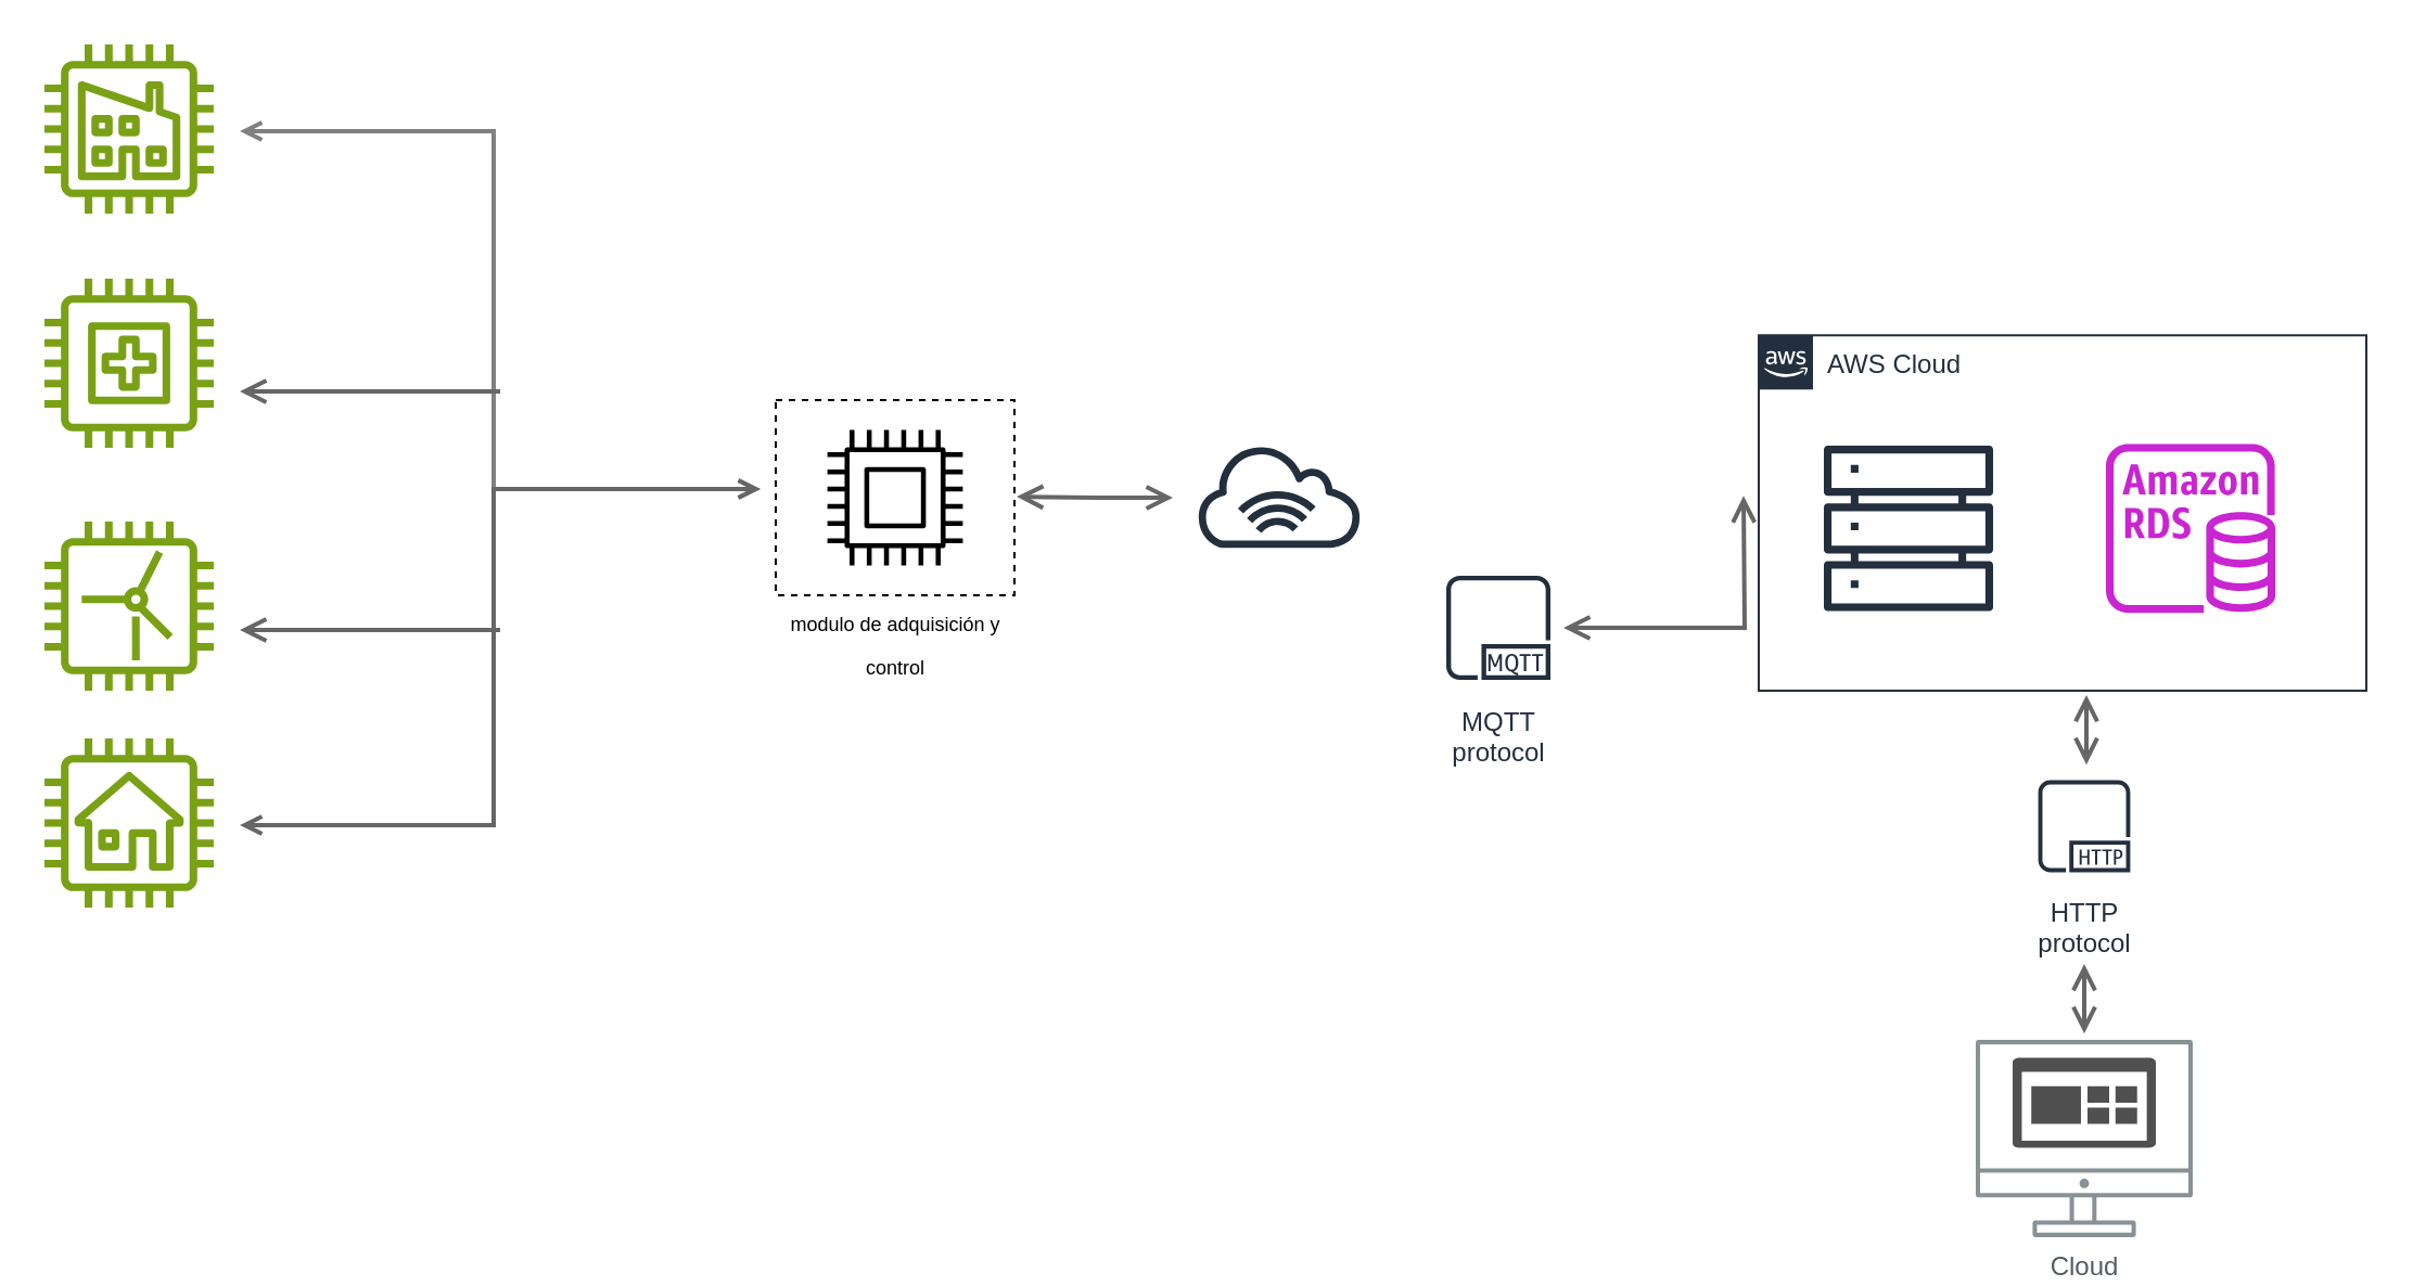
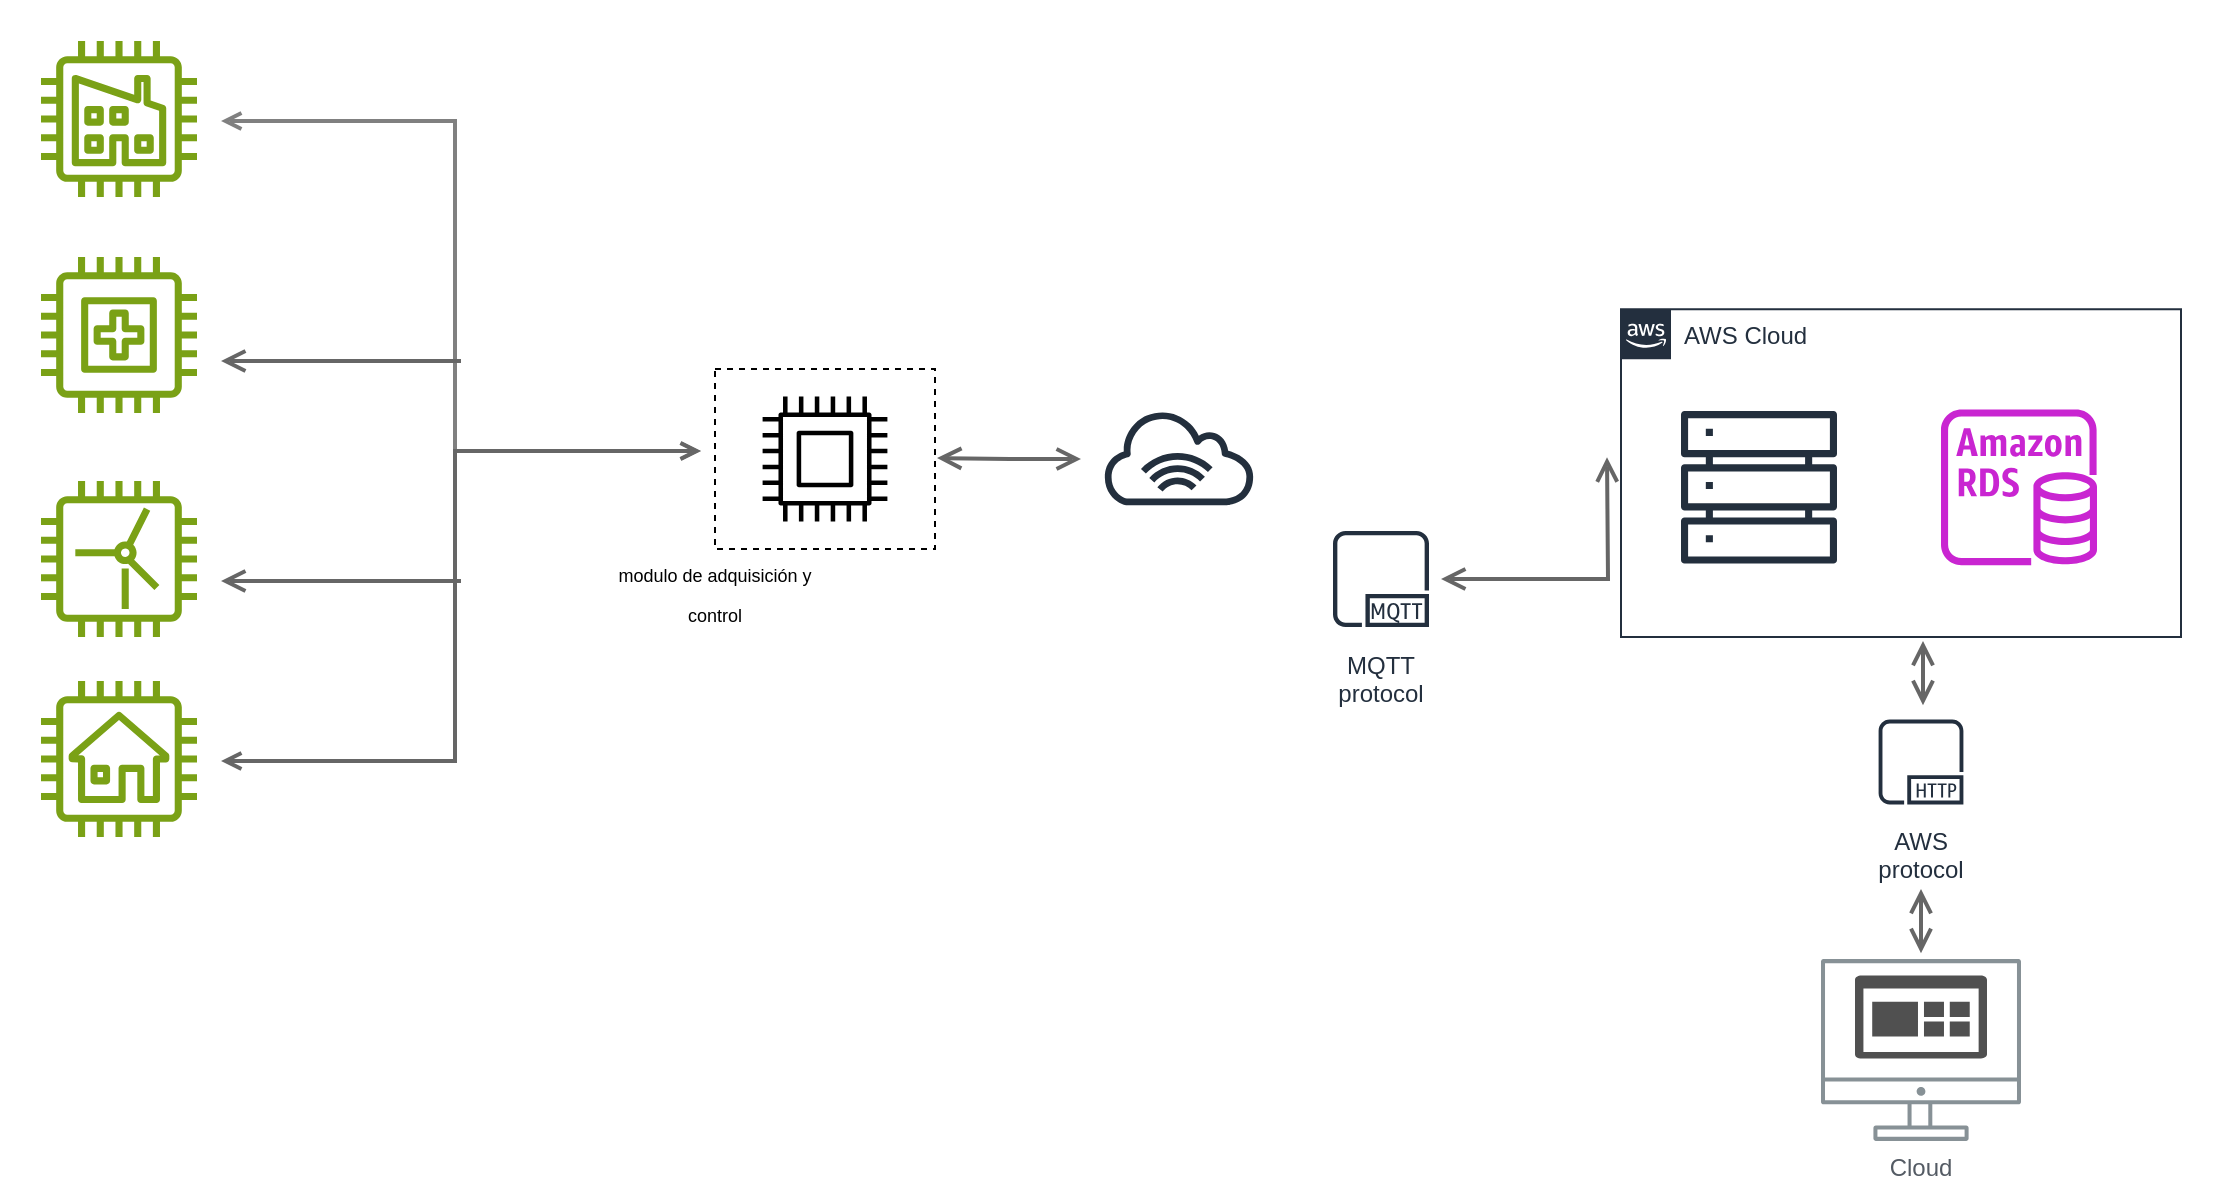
  <mxCell id="0" />
  <mxCell id="1" parent="0" />
  <mxCell id="2" style="edgeStyle=orthogonalEdgeStyle;rounded=0;orthogonalLoop=1;jettySize=auto;html=1;startArrow=open;startFill=0;endArrow=open;endFill=0;strokeColor=#808080;strokeWidth=2;" parent="1" edge="1"><mxGeometry relative="1" as="geometry"><Array as="points"><mxPoint x="227" y="60" /><mxPoint x="227" y="225" /></Array><mxPoint x="110" y="60" as="sourcePoint" /><mxPoint x="350" y="225" as="targetPoint" /></mxGeometry></mxCell>
  <mxCell id="3" style="edgeStyle=orthogonalEdgeStyle;rounded=0;orthogonalLoop=1;jettySize=auto;html=1;startArrow=open;startFill=0;endArrow=open;endFill=0;strokeColor=#666666;strokeWidth=2;fillColor=#f5f5f5;" parent="1" edge="1"><mxGeometry relative="1" as="geometry"><Array as="points"><mxPoint x="110" y="380" /><mxPoint x="227" y="380" /><mxPoint x="227" y="225" /></Array><mxPoint x="110" y="380" as="sourcePoint" /><mxPoint x="350" y="225" as="targetPoint" /></mxGeometry></mxCell>
  <mxCell id="4" value="AWS Cloud" style="points=[[0,0],[0.25,0],[0.5,0],[0.75,0],[1,0],[1,0.25],[1,0.5],[1,0.75],[1,1],[0.75,1],[0.5,1],[0.25,1],[0,1],[0,0.75],[0,0.5],[0,0.25]];outlineConnect=0;gradientColor=none;html=1;whiteSpace=wrap;fontSize=12;fontStyle=0;shape=mxgraph.aws4.group;grIcon=mxgraph.aws4.group_aws_cloud_alt;strokeColor=#232F3E;fillColor=none;verticalAlign=top;align=left;spacingLeft=30;fontColor=#232F3E;dashed=0;labelBackgroundColor=#ffffff;container=1;pointerEvents=0;collapsible=0;recursiveResize=0;" parent="1" vertex="1"><mxGeometry x="810" y="154.17" width="280" height="163.83" as="geometry" /></mxCell>
  <mxCell id="5" value="" style="sketch=0;outlineConnect=0;fontColor=#232F3E;gradientColor=none;fillColor=#232F3D;strokeColor=none;dashed=0;verticalLabelPosition=bottom;verticalAlign=top;align=center;html=1;fontSize=12;fontStyle=0;aspect=fixed;pointerEvents=1;shape=mxgraph.aws4.servers;" vertex="1" parent="4"><mxGeometry x="30" y="50" width="78" height="78" as="geometry" /></mxCell>
  <mxCell id="6" value="" style="sketch=0;outlineConnect=0;fontColor=#232F3E;gradientColor=none;fillColor=#C925D1;strokeColor=none;dashed=0;verticalLabelPosition=bottom;verticalAlign=top;align=center;html=1;fontSize=12;fontStyle=0;aspect=fixed;pointerEvents=1;shape=mxgraph.aws4.rds_instance;" vertex="1" parent="4"><mxGeometry x="160" y="50" width="78" height="78" as="geometry" /></mxCell>
  <mxCell id="7" value="" style="rounded=0;whiteSpace=wrap;html=1;dashed=1;labelBackgroundColor=#ffffff;fillColor=none;gradientColor=none;container=1;pointerEvents=0;collapsible=0;recursiveResize=0;" parent="1" vertex="1"><mxGeometry x="357" y="184" width="110" height="90" as="geometry" /></mxCell>
  <mxCell id="8" value="" style="sketch=0;outlineConnect=0;fontColor=#232F3E;gradientColor=none;fillColor=#232F3D;strokeColor=none;dashed=0;verticalLabelPosition=bottom;verticalAlign=top;align=center;html=1;fontSize=12;fontStyle=0;aspect=fixed;pointerEvents=1;shape=mxgraph.aws4.internet_alt1;" vertex="1" parent="1"><mxGeometry x="550" y="204.17" width="78" height="48" as="geometry" /></mxCell>
  <mxCell id="9" value="" style="sketch=0;points=[[0,0,0],[0.25,0,0],[0.5,0,0],[0.75,0,0],[1,0,0],[0,1,0],[0.25,1,0],[0.5,1,0],[0.75,1,0],[1,1,0],[0,0.25,0],[0,0.5,0],[0,0.75,0],[1,0.25,0],[1,0.5,0],[1,0.75,0]];outlineConnect=0;dashed=0;verticalLabelPosition=bottom;verticalAlign=top;align=center;html=1;fontSize=12;fontStyle=0;aspect=fixed;shape=mxgraph.aws4.resourceIcon;resIcon=mxgraph.aws4.compute;" vertex="1" parent="1"><mxGeometry x="373" y="190" width="78" height="78" as="geometry" /></mxCell>
  <mxCell id="10" value="" style="sketch=0;outlineConnect=0;fontColor=#232F3E;gradientColor=none;fillColor=#7AA116;strokeColor=none;dashed=0;verticalLabelPosition=bottom;verticalAlign=top;align=center;html=1;fontSize=12;fontStyle=0;aspect=fixed;pointerEvents=1;shape=mxgraph.aws4.factory;" vertex="1" parent="1"><mxGeometry x="20" y="20" width="78" height="78" as="geometry" /></mxCell>
  <mxCell id="11" value="" style="sketch=0;outlineConnect=0;fontColor=#232F3E;gradientColor=none;fillColor=#7AA116;strokeColor=none;dashed=0;verticalLabelPosition=bottom;verticalAlign=top;align=center;html=1;fontSize=12;fontStyle=0;aspect=fixed;pointerEvents=1;shape=mxgraph.aws4.house;" vertex="1" parent="1"><mxGeometry x="20" y="340" width="78" height="78" as="geometry" /></mxCell>
  <mxCell id="12" value="" style="sketch=0;outlineConnect=0;fontColor=#232F3E;gradientColor=none;fillColor=#7AA116;strokeColor=none;dashed=0;verticalLabelPosition=bottom;verticalAlign=top;align=center;html=1;fontSize=12;fontStyle=0;aspect=fixed;pointerEvents=1;shape=mxgraph.aws4.medical_emergency;" vertex="1" parent="1"><mxGeometry x="20" y="128" width="78" height="78" as="geometry" /></mxCell>
  <mxCell id="13" value="" style="sketch=0;outlineConnect=0;fontColor=#232F3E;gradientColor=none;fillColor=#7AA116;strokeColor=none;dashed=0;verticalLabelPosition=bottom;verticalAlign=top;align=center;html=1;fontSize=12;fontStyle=0;aspect=fixed;pointerEvents=1;shape=mxgraph.aws4.windfarm;" vertex="1" parent="1"><mxGeometry x="20" y="240" width="78" height="78" as="geometry" /></mxCell>
  <mxCell id="14" value="" style="endArrow=none;html=1;rounded=0;fontSize=12;startSize=8;endSize=8;strokeColor=#666666;startArrow=open;startFill=0;strokeWidth=2;edgeStyle=orthogonalEdgeStyle;" edge="1" parent="1"><mxGeometry width="50" height="50" relative="1" as="geometry"><mxPoint x="110" y="180" as="sourcePoint" /><mxPoint x="230" y="180" as="targetPoint" /></mxGeometry></mxCell>
  <mxCell id="15" value="" style="endArrow=none;html=1;rounded=0;fontSize=12;startSize=8;endSize=8;strokeColor=#666666;startArrow=open;startFill=0;strokeWidth=2;edgeStyle=orthogonalEdgeStyle;" edge="1" parent="1"><mxGeometry width="50" height="50" relative="1" as="geometry"><mxPoint x="110" y="290" as="sourcePoint" /><mxPoint x="230" y="290" as="targetPoint" /></mxGeometry></mxCell>
  <mxCell id="16" style="edgeStyle=none;curved=1;rounded=0;orthogonalLoop=1;jettySize=auto;html=1;exitX=0;exitY=1;exitDx=0;exitDy=0;fontSize=12;startSize=8;endSize=8;" edge="1" parent="1" source="4" target="4"><mxGeometry relative="1" as="geometry" /></mxCell>
  <mxCell id="17" value="MQTT&#10;protocol" style="sketch=0;outlineConnect=0;fontColor=#232F3E;gradientColor=none;strokeColor=#232F3E;fillColor=#ffffff;dashed=0;verticalLabelPosition=bottom;verticalAlign=top;align=center;html=1;fontSize=12;fontStyle=0;aspect=fixed;shape=mxgraph.aws4.resourceIcon;resIcon=mxgraph.aws4.mqtt_protocol;" vertex="1" parent="1"><mxGeometry x="660" y="259" width="60" height="60" as="geometry" /></mxCell>
  <mxCell id="18" value="Cloud" style="sketch=0;outlineConnect=0;gradientColor=none;fontColor=#545B64;strokeColor=none;fillColor=#879196;dashed=0;verticalLabelPosition=bottom;verticalAlign=top;align=center;html=1;fontSize=12;fontStyle=0;aspect=fixed;shape=mxgraph.aws4.illustration_desktop;pointerEvents=1" vertex="1" parent="1"><mxGeometry x="910" y="479" width="100" height="91" as="geometry" /></mxCell>
  <mxCell id="19" value="" style="sketch=0;pointerEvents=1;shadow=0;dashed=0;html=1;strokeColor=none;labelPosition=center;verticalLabelPosition=bottom;verticalAlign=top;align=center;fillColor=#505050;shape=mxgraph.mscae.oms.dashboard" vertex="1" parent="1"><mxGeometry x="927" y="487.25" width="66" height="41.5" as="geometry" /></mxCell>
- <mxCell id="20" value="&lt;font style=&quot;font-size: 9px;&quot;&gt;modulo de adquisición y control&lt;/font&gt;" style="text;strokeColor=none;fillColor=none;html=1;align=center;verticalAlign=middle;whiteSpace=wrap;rounded=0;fontSize=16;" vertex="1" parent="1"><mxGeometry x="357" y="280" width="111" height="30" as="geometry" /></mxCell>
+ <mxCell id="20" value="&lt;font style=&quot;font-size: 9px;&quot;&gt;modulo de adquisición y control&lt;/font&gt;" style="text;strokeColor=none;fillColor=none;html=1;align=center;verticalAlign=middle;whiteSpace=wrap;rounded=0;fontSize=16;" vertex="1" parent="1"><mxGeometry x="302" y="280" width="111" height="30" as="geometry" /></mxCell>
  <mxCell id="21" value="" style="edgeStyle=orthogonalEdgeStyle;orthogonalLoop=1;jettySize=auto;html=1;endArrow=open;startArrow=open;endSize=8;startSize=8;rounded=0;fontSize=12;strokeColor=#666666;startFill=0;endFill=0;strokeWidth=2;" edge="1" parent="1"><mxGeometry width="140" relative="1" as="geometry"><mxPoint x="960" y="444" as="sourcePoint" /><mxPoint x="960" y="476.063" as="targetPoint" /></mxGeometry></mxCell>
  <mxCell id="22" value="" style="edgeStyle=orthogonalEdgeStyle;orthogonalLoop=1;jettySize=auto;html=1;endArrow=open;startArrow=open;endSize=8;startSize=8;rounded=0;fontSize=12;strokeColor=#666666;startFill=0;endFill=0;strokeWidth=2;" edge="1" parent="1"><mxGeometry width="140" relative="1" as="geometry"><mxPoint x="961" y="320" as="sourcePoint" /><mxPoint x="961" y="352.063" as="targetPoint" /></mxGeometry></mxCell>
  <mxCell id="23" value="" style="edgeStyle=orthogonalEdgeStyle;orthogonalLoop=1;jettySize=auto;html=1;endArrow=open;startArrow=open;endSize=8;startSize=8;rounded=0;fontSize=12;startFill=0;endFill=0;strokeColor=#666666;strokeWidth=2;" edge="1" parent="1"><mxGeometry width="140" relative="1" as="geometry"><mxPoint x="468" y="228.52" as="sourcePoint" /><mxPoint x="540" y="229" as="targetPoint" /></mxGeometry></mxCell>
  <mxCell id="24" value="" style="edgeStyle=orthogonalEdgeStyle;orthogonalLoop=1;jettySize=auto;html=1;endArrow=open;startArrow=open;endSize=8;startSize=8;rounded=0;fontSize=12;strokeColor=#666666;startFill=0;endFill=0;strokeWidth=2;" edge="1" parent="1" source="17"><mxGeometry width="140" relative="1" as="geometry"><mxPoint x="720" y="228" as="sourcePoint" /><mxPoint x="803" y="228.17" as="targetPoint" /></mxGeometry></mxCell>
- <mxCell id="25" value="HTTP&#10;protocol" style="sketch=0;outlineConnect=0;fontColor=#232F3E;gradientColor=none;strokeColor=#232F3E;fillColor=#ffffff;dashed=0;verticalLabelPosition=bottom;verticalAlign=top;align=center;html=1;fontSize=12;fontStyle=0;aspect=fixed;shape=mxgraph.aws4.resourceIcon;resIcon=mxgraph.aws4.http_protocol;" vertex="1" parent="1"><mxGeometry x="933.5" y="354" width="53" height="53" as="geometry" /></mxCell>
+ <mxCell id="25" value="AWS&#10;protocol" style="sketch=0;outlineConnect=0;fontColor=#232F3E;gradientColor=none;strokeColor=#232F3E;fillColor=#ffffff;dashed=0;verticalLabelPosition=bottom;verticalAlign=top;align=center;html=1;fontSize=12;fontStyle=0;aspect=fixed;shape=mxgraph.aws4.resourceIcon;resIcon=mxgraph.aws4.http_protocol;" vertex="1" parent="1"><mxGeometry x="933.5" y="354" width="53" height="53" as="geometry" /></mxCell>
  <mxCell id="26" style="edgeStyle=none;curved=1;rounded=0;orthogonalLoop=1;jettySize=auto;html=1;exitX=0;exitY=1;exitDx=0;exitDy=0;fontSize=12;startSize=8;endSize=8;" edge="1" parent="1" source="4" target="4"><mxGeometry relative="1" as="geometry" /></mxCell>
